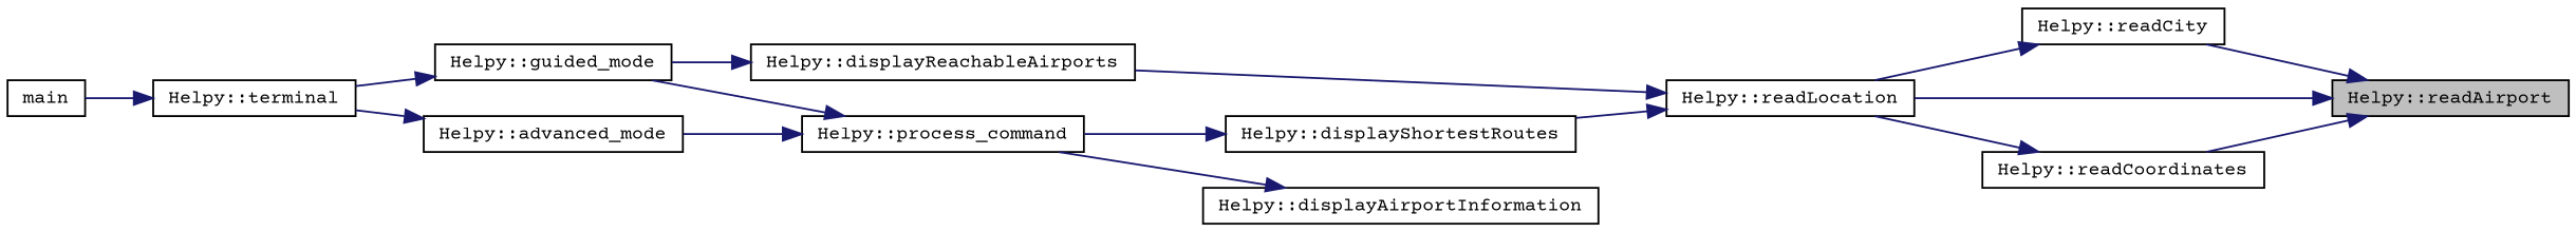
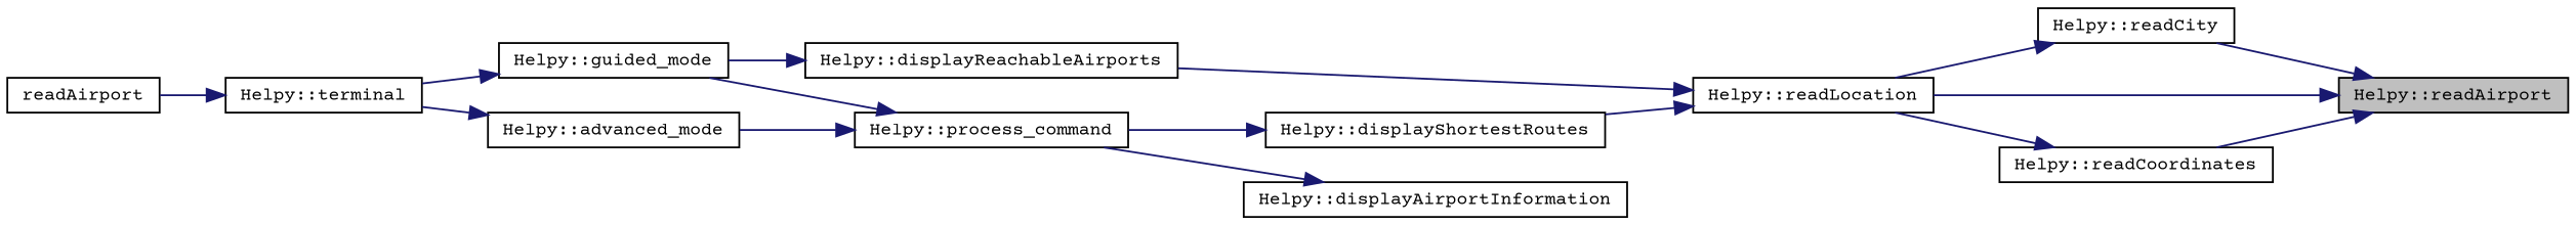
  digraph {
    fontname="Courier Prime"
    rankdir=RL
    node [color=black fillcolor=white fontname="Courier Prime" fontsize=10 shape=record style=filled]
    edge [color=midnightblue dir=back fontname="Courier Prime" fontsize=10 labelfontname=Helvetica labelfontsize=10 style=solid]
    n1 [fillcolor=grey75 fontcolor=black height=0.2 label="Helpy::readAirport" width=0.4]
    n2 [height=0.2 label="Helpy::readCity" width=0.4]
    n3 [height=0.2 label="Helpy::readLocation" width=0.4]
    n4 [height=0.2 label="Helpy::readCoordinates" width=0.4]
    n5 [height=0.2 label="Helpy::displayAirportInformation" width=0.4]
    n6 [height=0.2 label="Helpy::process_command" width=0.4]
    n7 [height=0.2 label="Helpy::displayReachableAirports" width=0.4]
    n8 [height=0.2 label="Helpy::displayShortestRoutes" width=0.4]
    n9 [height=0.2 label="Helpy::advanced_mode" width=0.4]
    n10 [height=0.2 label="Helpy::guided_mode" width=0.4]
    n11 [height=0.2 label="Helpy::terminal" width=0.4]
-   n12 [height=0.2 label=main width=0.4]
+   n12 [height=0.2 label=readAirport width=0.4]
    n1 -> n2
    n1 -> n3
    n1 -> n4
    n2 -> n3
    n3 -> n7
    n3 -> n8
    n4 -> n3
    n5 -> n6
    n6 -> n9
    n6 -> n10
    n7 -> n10
    n8 -> n6
    n9 -> n11
    n10 -> n11
    n11 -> n12
  }
